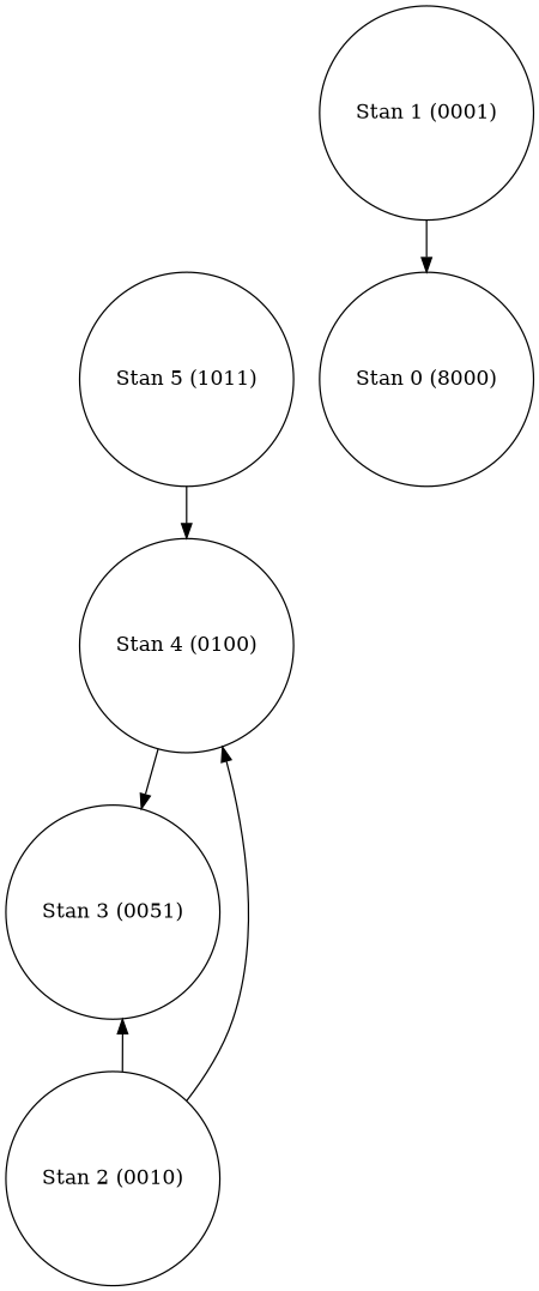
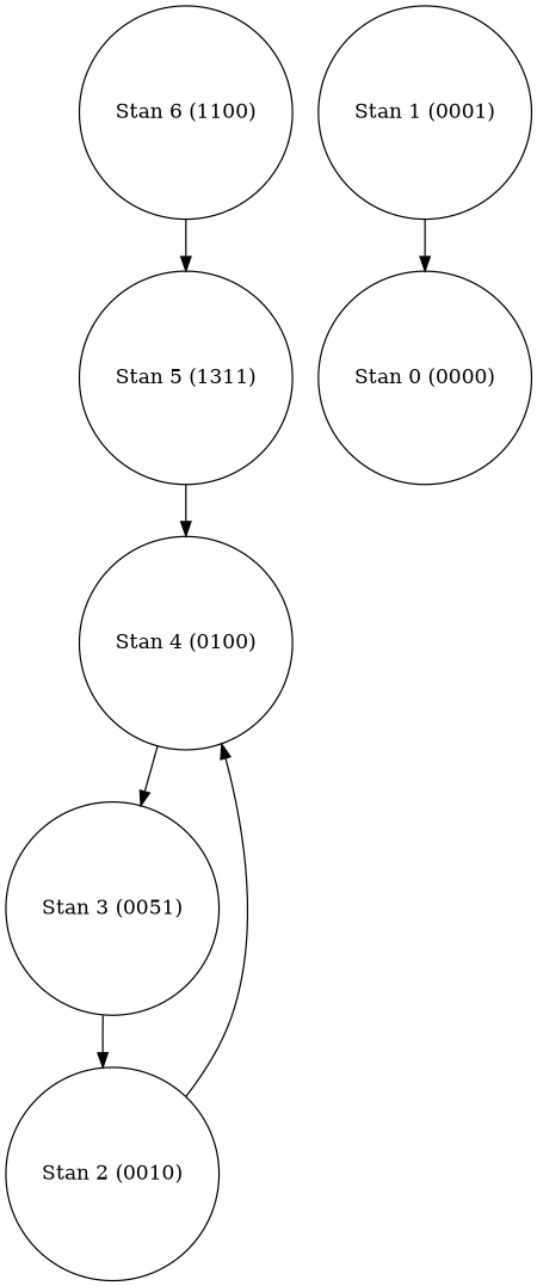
  digraph {
    node [shape=circle]
-   n2 [label="Stan 5 (1011)"]
+   n1 [label="Stan 6 (1100)"]
+   n2 [label="Stan 5 (1311)"]
    n3 [label="Stan 4 (0100)"]
    n4 [label="Stan 3 (0051)"]
    n5 [label="Stan 2 (0010)"]
    n6 [label="Stan 1 (0001)"]
-   n7 [label="Stan 0 (8000)"]
+   n7 [label="Stan 0 (0000)"]
+   n1 -> n2
    n2 -> n3
    n3 -> n4
-   n5 -> n4
+   n4 -> n5
    n5 -> n3
    n6 -> n7
  }
